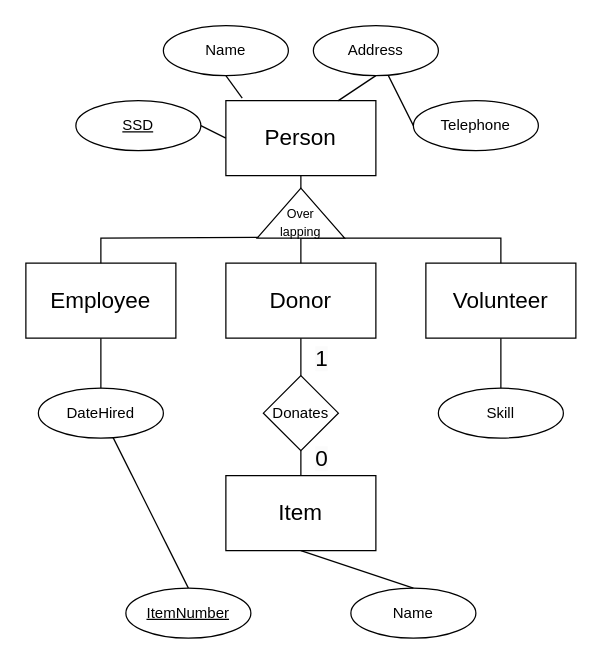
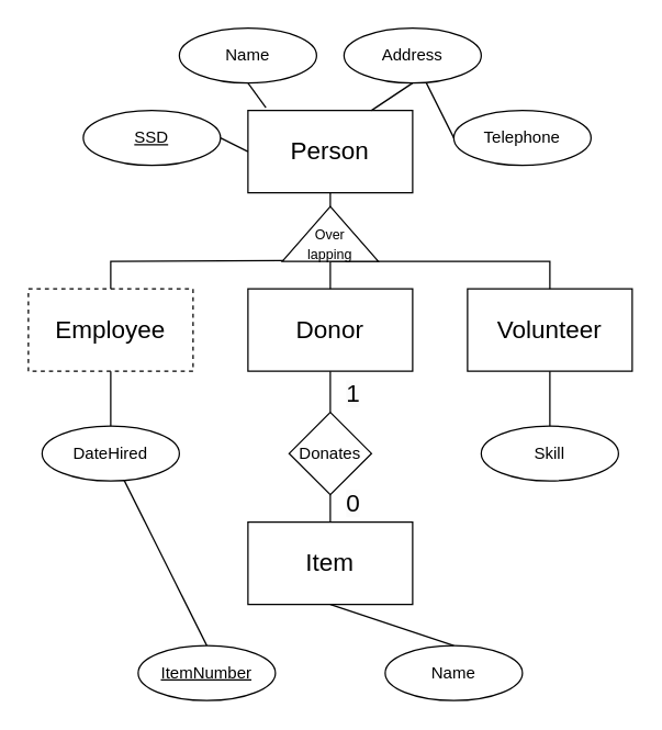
  <mxCell id="0" />
  <mxCell id="1" parent="0" />
  <mxCell id="2" value="" style="rounded=0;whiteSpace=wrap;html=1;" vertex="1" parent="1"><mxGeometry x="180" y="210" width="120" height="60" as="geometry" /></mxCell>
- <mxCell id="3" value="&lt;font style=&quot;font-size: 18px;&quot;&gt;Employee&lt;/font&gt;" style="rounded=0;whiteSpace=wrap;html=1;" vertex="1" parent="1"><mxGeometry x="20" y="210" width="120" height="60" as="geometry" /></mxCell>
+ <mxCell id="3" value="&lt;font style=&quot;font-size: 18px;&quot;&gt;Employee&lt;/font&gt;" style="rounded=0;whiteSpace=wrap;html=1;dashed=1;" vertex="1" parent="1"><mxGeometry x="20" y="210" width="120" height="60" as="geometry" /></mxCell>
  <mxCell id="4" value="&lt;font style=&quot;font-size: 18px;&quot;&gt;Volunteer&lt;/font&gt;" style="rounded=0;whiteSpace=wrap;html=1;" vertex="1" parent="1"><mxGeometry x="340" y="210" width="120" height="60" as="geometry" /></mxCell>
  <mxCell id="5" value="&lt;font style=&quot;font-size: 18px;&quot;&gt;Person&lt;/font&gt;" style="rounded=0;whiteSpace=wrap;html=1;" vertex="1" parent="1"><mxGeometry x="180" y="80" width="120" height="60" as="geometry" /></mxCell>
  <mxCell id="6" value="&lt;font style=&quot;font-size: 18px;&quot;&gt;Item&lt;/font&gt;" style="rounded=0;whiteSpace=wrap;html=1;" vertex="1" parent="1"><mxGeometry x="180" y="380" width="120" height="60" as="geometry" /></mxCell>
  <mxCell id="7" value="Donates" style="rhombus;whiteSpace=wrap;html=1;" vertex="1" parent="1"><mxGeometry x="210" y="300" width="60" height="60" as="geometry" /></mxCell>
  <mxCell id="8" value="" style="endArrow=none;html=1;rounded=0;exitX=0.5;exitY=0;exitDx=0;exitDy=0;entryX=0.5;entryY=1;entryDx=0;entryDy=0;" edge="1" parent="1" source="7" target="2"><mxGeometry width="50" height="50" relative="1" as="geometry"><mxPoint x="220" y="300" as="sourcePoint" /><mxPoint x="270" y="250" as="targetPoint" /></mxGeometry></mxCell>
  <mxCell id="9" value="" style="endArrow=none;html=1;rounded=0;exitX=0.5;exitY=0;exitDx=0;exitDy=0;entryX=0.5;entryY=1;entryDx=0;entryDy=0;" edge="1" parent="1" source="6" target="7"><mxGeometry width="50" height="50" relative="1" as="geometry"><mxPoint x="220" y="300" as="sourcePoint" /><mxPoint x="270" y="250" as="targetPoint" /></mxGeometry></mxCell>
  <mxCell id="10" value="&lt;u&gt;ItemNumber&lt;/u&gt;" style="ellipse;whiteSpace=wrap;html=1;" vertex="1" parent="1"><mxGeometry x="100" y="470" width="100" height="40" as="geometry" /></mxCell>
  <mxCell id="11" value="Name" style="ellipse;whiteSpace=wrap;html=1;" vertex="1" parent="1"><mxGeometry x="280" y="470" width="100" height="40" as="geometry" /></mxCell>
  <mxCell id="12" value="Address" style="ellipse;whiteSpace=wrap;html=1;" vertex="1" parent="1"><mxGeometry x="250" y="20" width="100" height="40" as="geometry" /></mxCell>
  <mxCell id="13" value="Name" style="ellipse;whiteSpace=wrap;html=1;" vertex="1" parent="1"><mxGeometry x="130" y="20" width="100" height="40" as="geometry" /></mxCell>
  <mxCell id="14" value="DateHired" style="ellipse;whiteSpace=wrap;html=1;" vertex="1" parent="1"><mxGeometry y="310" width="100" height="40" as="geometry" x="30" /></mxCell>
  <mxCell id="15" value="Telephone" style="ellipse;whiteSpace=wrap;html=1;" vertex="1" parent="1"><mxGeometry x="330" y="80" width="100" height="40" as="geometry" /></mxCell>
  <mxCell id="16" value="&lt;u&gt;SSD&lt;/u&gt;" style="ellipse;whiteSpace=wrap;html=1;" vertex="1" parent="1"><mxGeometry x="60" y="80" width="100" height="40" as="geometry" /></mxCell>
  <mxCell id="17" value="Skill" style="ellipse;whiteSpace=wrap;html=1;" vertex="1" parent="1"><mxGeometry x="350" y="310" width="100" height="40" as="geometry" /></mxCell>
  <mxCell id="18" value="" style="endArrow=none;html=1;rounded=0;exitX=0.5;exitY=1;exitDx=0;exitDy=0;entryX=0.5;entryY=0;entryDx=0;entryDy=0;" edge="1" parent="1" source="3" target="14"><mxGeometry width="50" height="50" relative="1" as="geometry"><mxPoint x="270" y="330" as="sourcePoint" /><mxPoint x="320" y="280" as="targetPoint" /></mxGeometry></mxCell>
  <mxCell id="19" value="" style="endArrow=none;html=1;rounded=0;entryX=0.5;entryY=1;entryDx=0;entryDy=0;exitX=0.5;exitY=0;exitDx=0;exitDy=0;" edge="1" parent="1" source="17" target="4"><mxGeometry width="50" height="50" relative="1" as="geometry"><mxPoint x="270" y="330" as="sourcePoint" /><mxPoint x="320" y="280" as="targetPoint" /></mxGeometry></mxCell>
  <mxCell id="20" value="" style="endArrow=none;html=1;rounded=0;exitX=0.5;exitY=1;exitDx=0;exitDy=0;entryX=0.5;entryY=0;entryDx=0;entryDy=0;" edge="1" parent="1" source="5"><mxGeometry width="50" height="50" relative="1" as="geometry"><mxPoint x="270" y="330" as="sourcePoint" /><mxPoint x="240" y="150" as="targetPoint" /></mxGeometry></mxCell>
  <mxCell id="21" value="" style="endArrow=none;html=1;rounded=0;exitX=0.5;exitY=1;exitDx=0;exitDy=0;entryX=0.5;entryY=0;entryDx=0;entryDy=0;" edge="1" parent="1" target="2"><mxGeometry width="50" height="50" relative="1" as="geometry"><mxPoint x="240" y="190" as="sourcePoint" /><mxPoint x="320" y="280" as="targetPoint" /></mxGeometry></mxCell>
  <mxCell id="22" value="" style="endArrow=none;html=1;rounded=0;entryX=0.5;entryY=1;entryDx=0;entryDy=0;exitX=0.5;exitY=0;exitDx=0;exitDy=0;" edge="1" parent="1" source="4"><mxGeometry width="50" height="50" relative="1" as="geometry"><mxPoint x="270" y="330" as="sourcePoint" /><mxPoint x="240" y="190" as="targetPoint" /><Array as="points"><mxPoint x="400" y="190" /></Array></mxGeometry></mxCell>
  <mxCell id="23" value="" style="endArrow=none;html=1;rounded=0;exitX=0.017;exitY=0.02;exitDx=0;exitDy=0;entryX=0.5;entryY=0;entryDx=0;entryDy=0;exitPerimeter=0;" edge="1" parent="1" source="32" target="3"><mxGeometry width="50" height="50" relative="1" as="geometry"><mxPoint x="240" y="190" as="sourcePoint" /><mxPoint x="320" y="280" as="targetPoint" /><Array as="points"><mxPoint x="80" y="190" /></Array></mxGeometry></mxCell>
  <mxCell id="24" value="" style="endArrow=none;html=1;rounded=0;entryX=0.5;entryY=1;entryDx=0;entryDy=0;exitX=0.109;exitY=-0.034;exitDx=0;exitDy=0;exitPerimeter=0;" edge="1" parent="1" source="5" target="13"><mxGeometry width="50" height="50" relative="1" as="geometry"><mxPoint x="270" y="330" as="sourcePoint" /><mxPoint x="320" y="280" as="targetPoint" /></mxGeometry></mxCell>
  <mxCell id="25" value="" style="endArrow=none;html=1;rounded=0;exitX=1;exitY=0.5;exitDx=0;exitDy=0;entryX=0;entryY=0.5;entryDx=0;entryDy=0;" edge="1" parent="1" source="16" target="5"><mxGeometry width="50" height="50" relative="1" as="geometry"><mxPoint x="270" y="330" as="sourcePoint" /><mxPoint x="320" y="280" as="targetPoint" /></mxGeometry></mxCell>
  <mxCell id="26" value="" style="endArrow=none;html=1;rounded=0;exitX=0.5;exitY=1;exitDx=0;exitDy=0;entryX=0.75;entryY=0;entryDx=0;entryDy=0;" edge="1" parent="1" source="12" target="5"><mxGeometry width="50" height="50" relative="1" as="geometry"><mxPoint x="170" y="110" as="sourcePoint" /><mxPoint x="190" y="120" as="targetPoint" /></mxGeometry></mxCell>
  <mxCell id="27" value="" style="endArrow=none;html=1;rounded=0;exitX=0;exitY=0.5;exitDx=0;exitDy=0;" edge="1" parent="1" source="15" target="12"><mxGeometry width="50" height="50" relative="1" as="geometry"><mxPoint x="180" y="120" as="sourcePoint" /><mxPoint x="200" y="130" as="targetPoint" /></mxGeometry></mxCell>
  <mxCell id="28" value="" style="endArrow=none;html=1;rounded=0;exitX=0.5;exitY=0;exitDx=0;exitDy=0;" edge="1" parent="1" source="10" target="14"><mxGeometry width="50" height="50" relative="1" as="geometry"><mxPoint x="190" y="130" as="sourcePoint" /><mxPoint x="210" y="140" as="targetPoint" /></mxGeometry></mxCell>
  <mxCell id="29" value="" style="endArrow=none;html=1;rounded=0;exitX=0.5;exitY=1;exitDx=0;exitDy=0;entryX=0.5;entryY=0;entryDx=0;entryDy=0;" edge="1" parent="1" source="6" target="11"><mxGeometry width="50" height="50" relative="1" as="geometry"><mxPoint x="200" y="140" as="sourcePoint" /><mxPoint x="220" y="150" as="targetPoint" /></mxGeometry></mxCell>
  <mxCell id="30" value="&lt;font style=&quot;font-size: 18px;&quot;&gt;Donor&lt;/font&gt;" style="text;strokeColor=none;align=center;fillColor=none;html=1;verticalAlign=middle;whiteSpace=wrap;rounded=0;" vertex="1" parent="1"><mxGeometry x="210" y="225" width="60" height="30" as="geometry" /></mxCell>
  <mxCell id="31" value="" style="endArrow=none;html=1;rounded=0;exitX=0.5;exitY=1;exitDx=0;exitDy=0;entryX=0.5;entryY=0;entryDx=0;entryDy=0;" edge="1" parent="1" target="32"><mxGeometry width="50" height="50" relative="1" as="geometry"><mxPoint x="240" y="190" as="sourcePoint" /><mxPoint x="80" y="210" as="targetPoint" /><Array as="points" /></mxGeometry></mxCell>
  <mxCell id="32" value="&lt;div&gt;&lt;font style=&quot;font-size: 10px;&quot;&gt;&lt;br&gt;&lt;/font&gt;&lt;/div&gt;&lt;font style=&quot;font-size: 10px;&quot;&gt;Over&lt;/font&gt;&lt;div&gt;&lt;font style=&quot;font-size: 10px;&quot;&gt;lapping&lt;/font&gt;&lt;/div&gt;" style="triangle;whiteSpace=wrap;html=1;direction=north;" vertex="1" parent="1"><mxGeometry x="205" y="150" width="70" height="40" as="geometry" /></mxCell>
  <mxCell id="33" value="&lt;span style=&quot;color: rgb(0, 0, 0); font-family: Helvetica; font-size: 18px; font-style: normal; font-variant-ligatures: normal; font-variant-caps: normal; font-weight: 400; letter-spacing: normal; orphans: 2; text-align: center; text-indent: 0px; text-transform: none; widows: 2; word-spacing: 0px; -webkit-text-stroke-width: 0px; white-space: normal; background-color: rgb(251, 251, 251); text-decoration-thickness: initial; text-decoration-style: initial; text-decoration-color: initial; display: inline !important; float: none;&quot;&gt;1&lt;/span&gt;" style="text;whiteSpace=wrap;html=1;" vertex="1" parent="1"><mxGeometry x="250" y="270" width="80" height="50" as="geometry" /></mxCell>
  <mxCell id="34" value="&lt;span style=&quot;color: rgb(0, 0, 0); font-family: Helvetica; font-size: 18px; font-style: normal; font-variant-ligatures: normal; font-variant-caps: normal; font-weight: 400; letter-spacing: normal; orphans: 2; text-align: center; text-indent: 0px; text-transform: none; widows: 2; word-spacing: 0px; -webkit-text-stroke-width: 0px; white-space: normal; background-color: rgb(251, 251, 251); text-decoration-thickness: initial; text-decoration-style: initial; text-decoration-color: initial; display: inline !important; float: none;&quot;&gt;0&lt;/span&gt;" style="text;whiteSpace=wrap;html=1;" vertex="1" parent="1"><mxGeometry x="250" y="350" width="80" height="50" as="geometry" /></mxCell>
